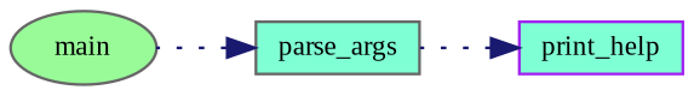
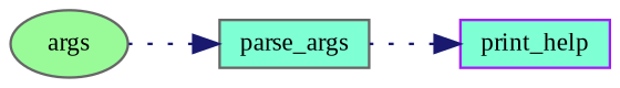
  digraph {
    fontname="Liberation Serif"
    rankdir=RL
    node [color=gray40 fillcolor=aquamarine fontname="Liberation Serif" fontsize=10 shape=box style=filled]
    edge [color=midnightblue dir=back fontname="Liberation Serif" fontsize=10 labelfontname=Helvetica labelfontsize=10 style=dotted]
    n1 [color=purple fontcolor=black height=0.2 label=print_help width=0.4]
    n2 [height=0.2 label=parse_args width=0.4]
-   n3 [fillcolor=palegreen height=0.2 label=main shape=ellipse width=0.4]
+   n3 [fillcolor=palegreen height=0.2 label=args shape=ellipse width=0.4]
    n1 -> n2
    n2 -> n3
  }
